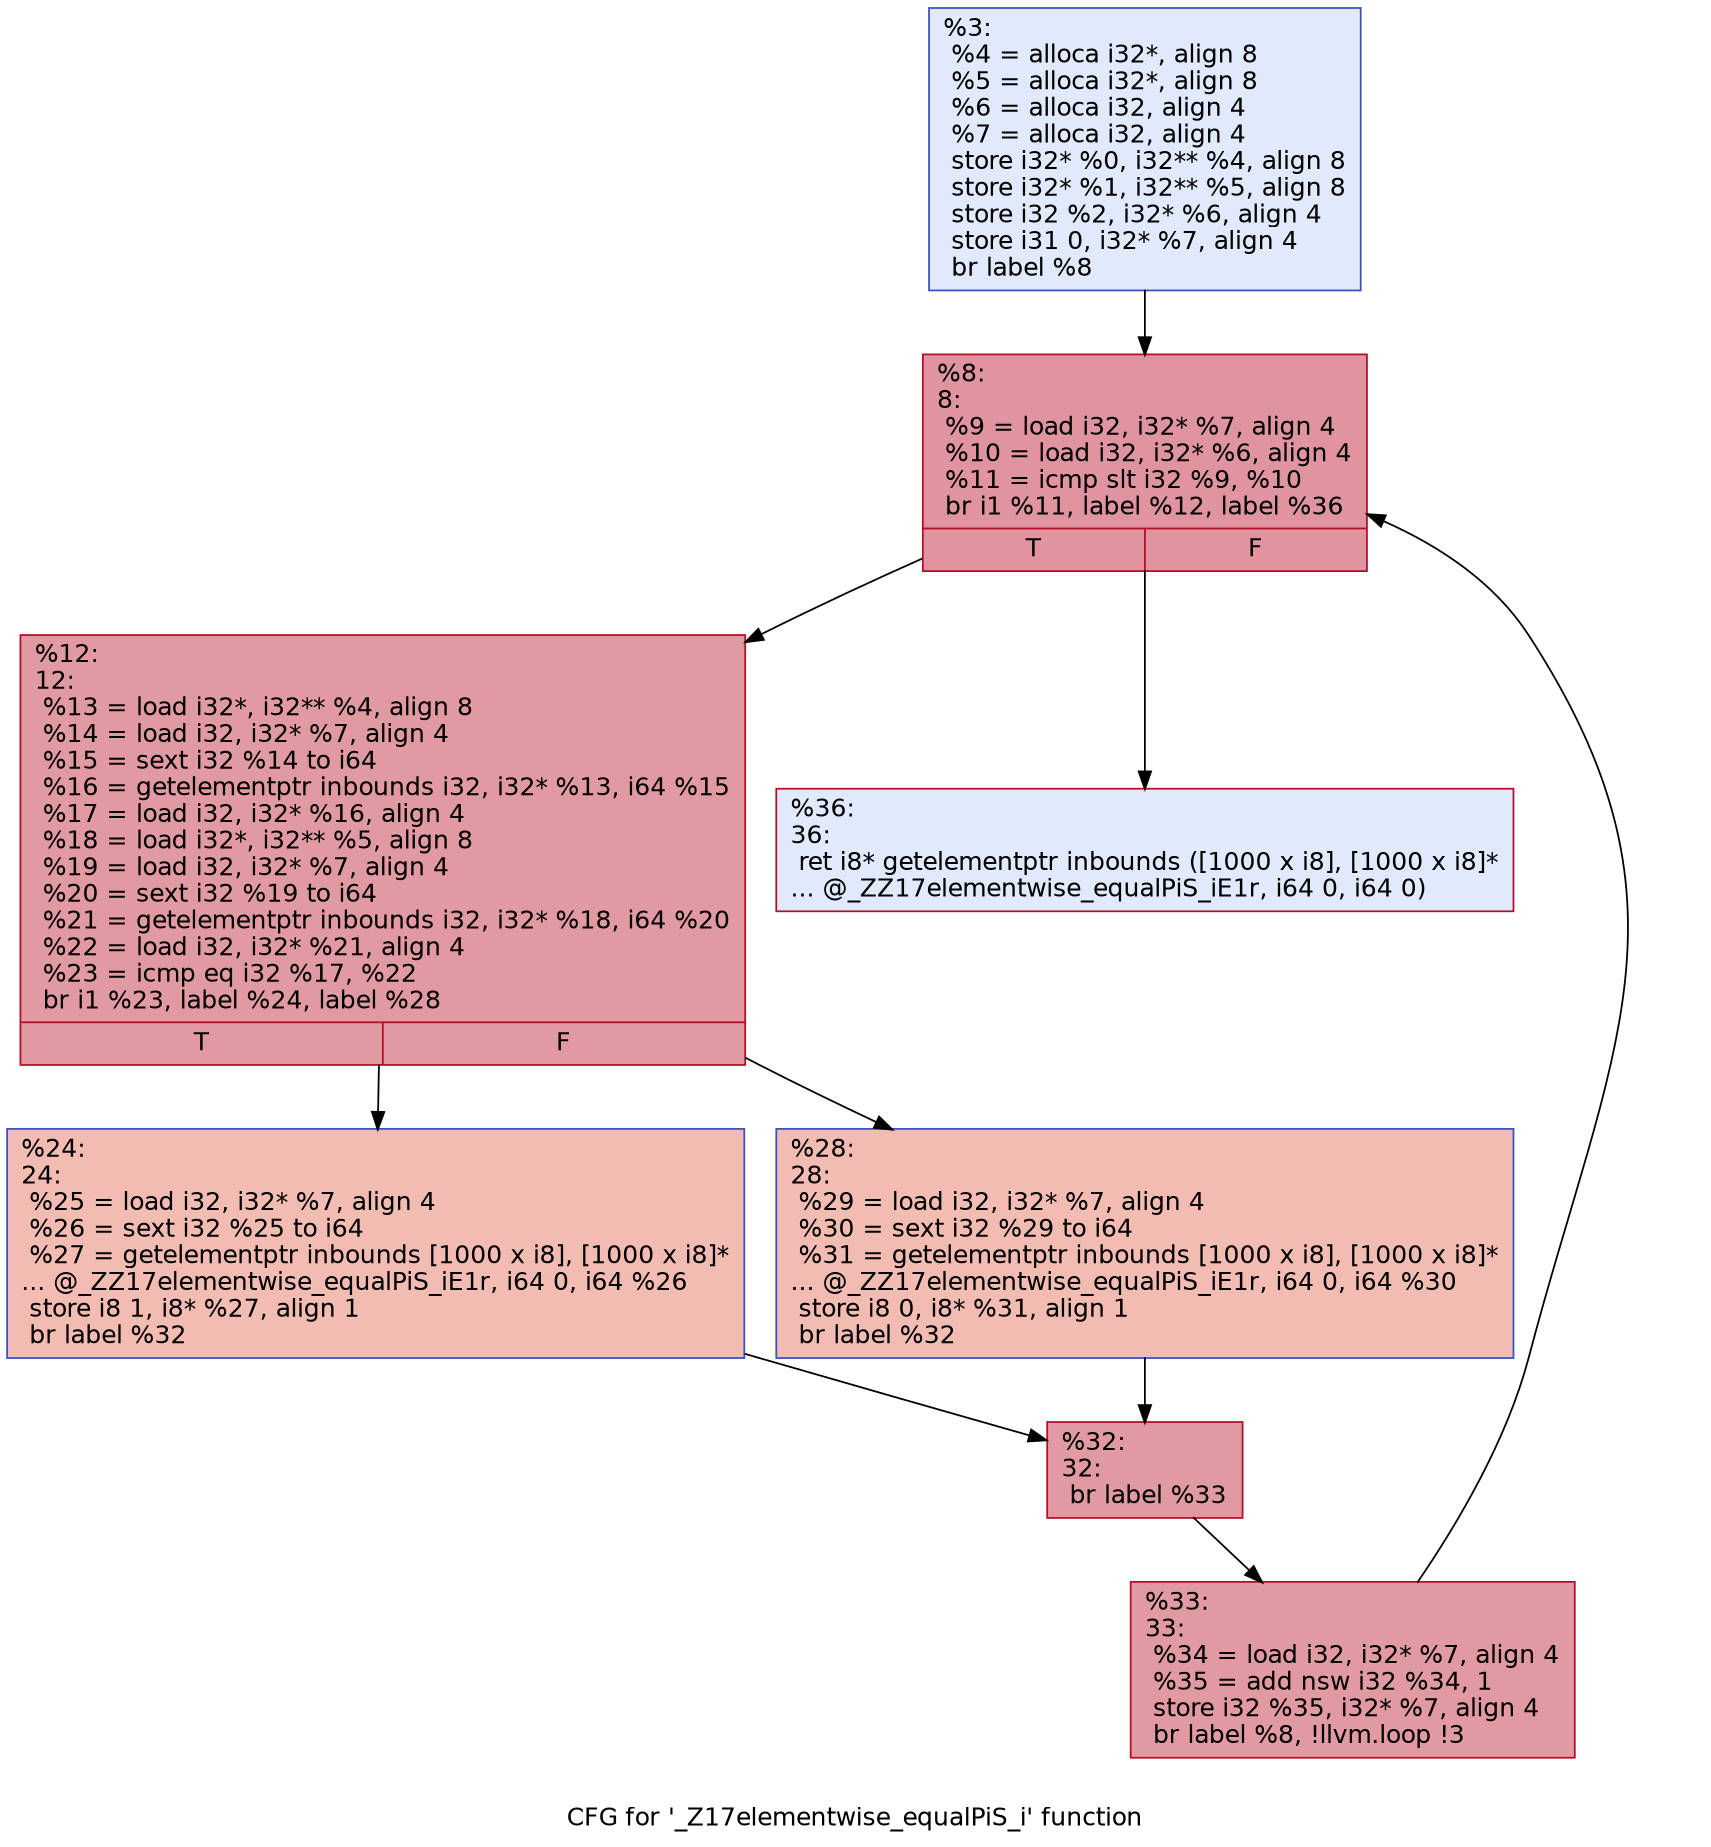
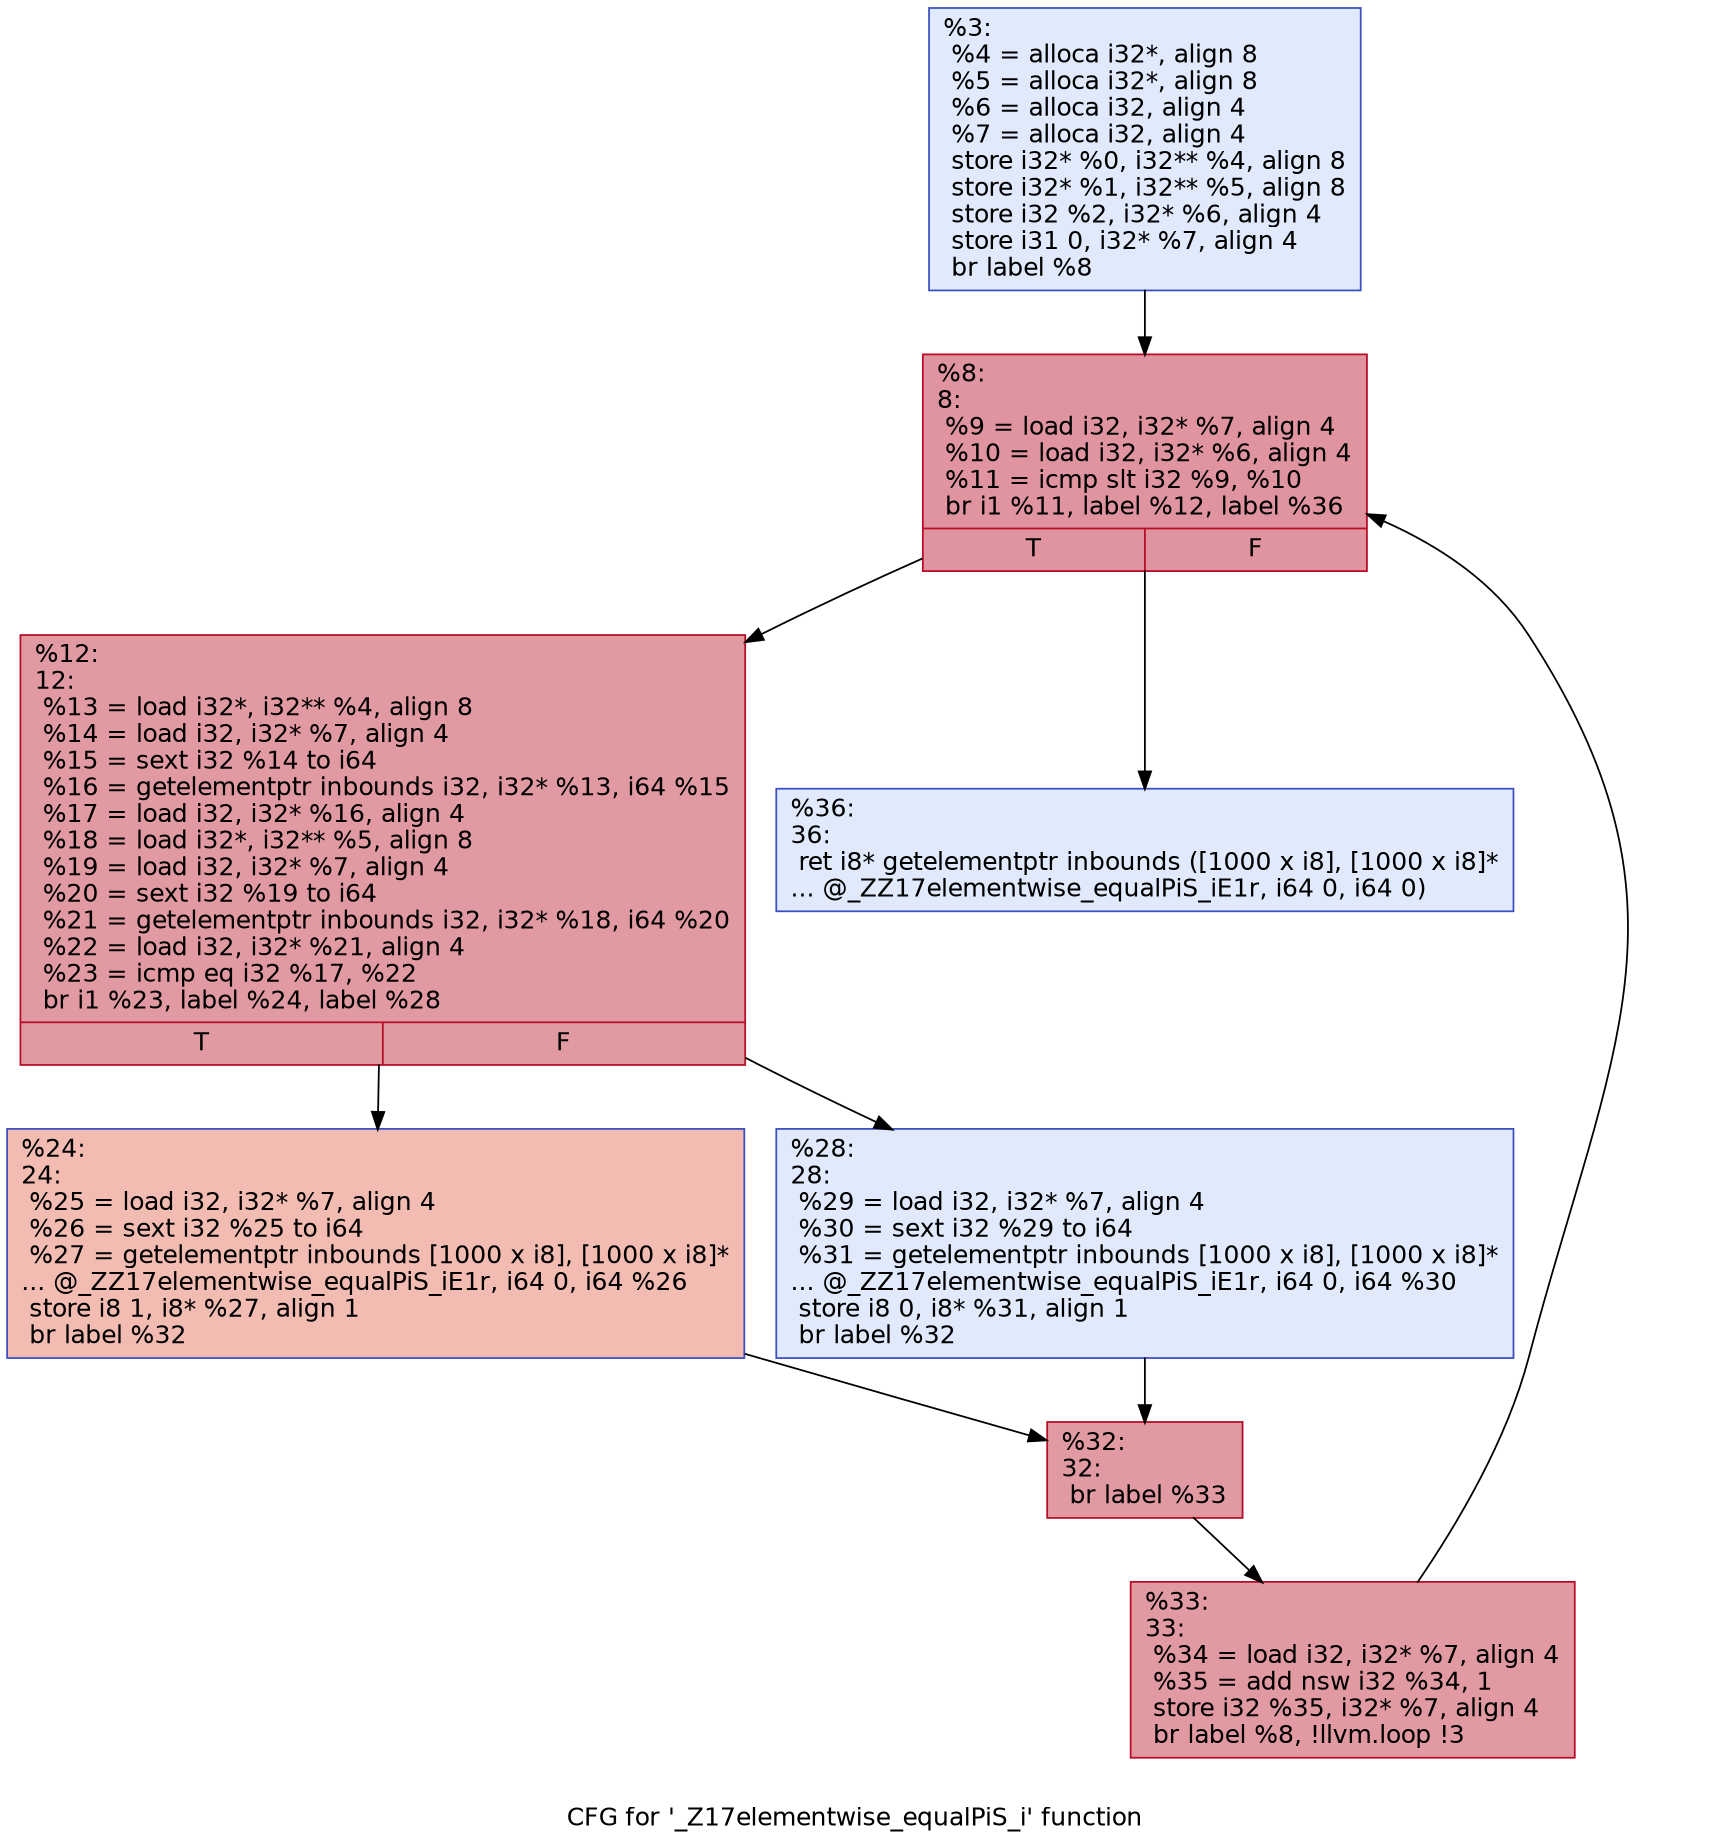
  digraph {
    fontname="DejaVu Sans"
    label="CFG for '_Z17elementwise_equalPiS_i' function"
    node [color="#3d50c3ff" fillcolor="#bb1b2c70" fontname="DejaVu Sans" shape=record style=filled]
    edge [fontname="DejaVu Sans"]
    n1 [fillcolor="#b9d0f970" label="{%3:\l  %4 = alloca i32*, align 8\l  %5 = alloca i32*, align 8\l  %6 = alloca i32, align 4\l  %7 = alloca i32, align 4\l  store i32* %0, i32** %4, align 8\l  store i32* %1, i32** %5, align 8\l  store i32 %2, i32* %6, align 4\l  store i31 0, i32* %7, align 4\l  br label %8\l}"]
    n2 [color="#b70d28ff" fillcolor="#b70d2870" label="{%8:\l8:                                                \l  %9 = load i32, i32* %7, align 4\l  %10 = load i32, i32* %6, align 4\l  %11 = icmp slt i32 %9, %10\l  br i1 %11, label %12, label %36\l|{<s0>T|<s1>F}}"]
    n3 [color="#b70d28ff" label="{%12:\l12:                                               \l  %13 = load i32*, i32** %4, align 8\l  %14 = load i32, i32* %7, align 4\l  %15 = sext i32 %14 to i64\l  %16 = getelementptr inbounds i32, i32* %13, i64 %15\l  %17 = load i32, i32* %16, align 4\l  %18 = load i32*, i32** %5, align 8\l  %19 = load i32, i32* %7, align 4\l  %20 = sext i32 %19 to i64\l  %21 = getelementptr inbounds i32, i32* %18, i64 %20\l  %22 = load i32, i32* %21, align 4\l  %23 = icmp eq i32 %17, %22\l  br i1 %23, label %24, label %28\l|{<s0>T|<s1>F}}"]
-   n4 [color="#b70d28ff" fillcolor="#b9d0f970" label="{%36:\l36:                                               \l  ret i8* getelementptr inbounds ([1000 x i8], [1000 x i8]*\l... @_ZZ17elementwise_equalPiS_iE1r, i64 0, i64 0)\l}"]
+   n4 [fillcolor="#b9d0f970" label="{%36:\l36:                                               \l  ret i8* getelementptr inbounds ([1000 x i8], [1000 x i8]*\l... @_ZZ17elementwise_equalPiS_iE1r, i64 0, i64 0)\l}"]
    n5 [fillcolor="#e1675170" label="{%24:\l24:                                               \l  %25 = load i32, i32* %7, align 4\l  %26 = sext i32 %25 to i64\l  %27 = getelementptr inbounds [1000 x i8], [1000 x i8]*\l... @_ZZ17elementwise_equalPiS_iE1r, i64 0, i64 %26\l  store i8 1, i8* %27, align 1\l  br label %32\l}"]
-   n6 [fillcolor="#e1675170" label="{%28:\l28:                                               \l  %29 = load i32, i32* %7, align 4\l  %30 = sext i32 %29 to i64\l  %31 = getelementptr inbounds [1000 x i8], [1000 x i8]*\l... @_ZZ17elementwise_equalPiS_iE1r, i64 0, i64 %30\l  store i8 0, i8* %31, align 1\l  br label %32\l}"]
+   n6 [fillcolor="#b9d0f970" label="{%28:\l28:                                               \l  %29 = load i32, i32* %7, align 4\l  %30 = sext i32 %29 to i64\l  %31 = getelementptr inbounds [1000 x i8], [1000 x i8]*\l... @_ZZ17elementwise_equalPiS_iE1r, i64 0, i64 %30\l  store i8 0, i8* %31, align 1\l  br label %32\l}"]
    n7 [color="#b70d28ff" label="{%32:\l32:                                               \l  br label %33\l}"]
    n8 [color="#b70d28ff" label="{%33:\l33:                                               \l  %34 = load i32, i32* %7, align 4\l  %35 = add nsw i32 %34, 1\l  store i32 %35, i32* %7, align 4\l  br label %8, !llvm.loop !3\l}"]
    n1 -> n2
    n2 -> n3
    n2 -> n4
    n3 -> n5
    n3 -> n6
    n5 -> n7
    n6 -> n7
    n7 -> n8
    n8 -> n2
  }
